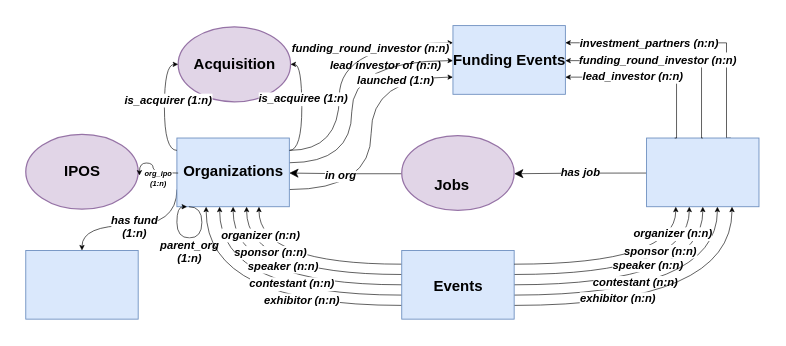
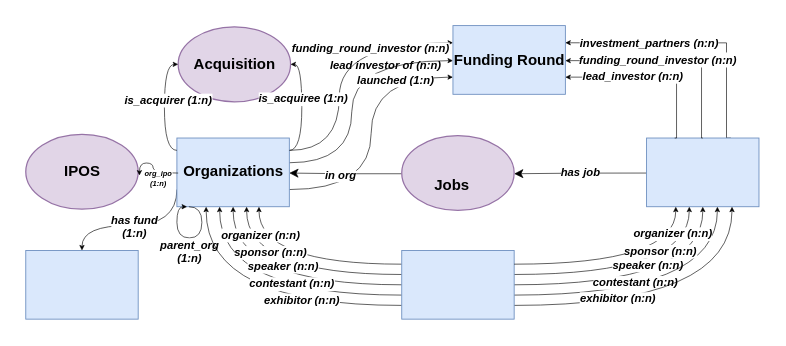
  <mxCell id="0" />
  <mxCell id="1" parent="0" />
  <mxCell id="2" style="edgeStyle=orthogonalEdgeStyle;rounded=0;orthogonalLoop=1;jettySize=auto;html=1;exitX=1;exitY=0.75;exitDx=0;exitDy=0;entryX=0;entryY=0.75;entryDx=0;entryDy=0;entryPerimeter=0;endSize=3;strokeWidth=0.5;curved=1;exitPerimeter=0;" parent="1" source="12" target="9" edge="1"><mxGeometry relative="1" as="geometry" /></mxCell>
  <mxCell id="3" value="&lt;font style=&quot;font-size: 9px;&quot;&gt;lead investor of (n:n)&lt;/font&gt;" style="edgeLabel;html=1;align=center;verticalAlign=middle;resizable=0;points=[];fontSize=6;fontStyle=3" parent="2" vertex="1" connectable="0"><mxGeometry x="-0.478" y="2" relative="1" as="geometry"><mxPoint x="18" y="-98" as="offset" /></mxGeometry></mxCell>
  <mxCell id="4" style="edgeStyle=orthogonalEdgeStyle;rounded=0;orthogonalLoop=1;jettySize=auto;html=1;exitX=1;exitY=0.36;exitDx=0;exitDy=0;entryX=0;entryY=0.51;entryDx=0;entryDy=0;entryPerimeter=0;endSize=3;strokeWidth=0.5;curved=1;exitPerimeter=0;" parent="1" source="12" target="9" edge="1"><mxGeometry relative="1" as="geometry"><Array as="points"><mxPoint x="281" y="130" /><mxPoint x="281" y="48" /></Array></mxGeometry></mxCell>
  <mxCell id="5" value="&lt;font style=&quot;font-size: 9px;&quot;&gt;launched (1:n)&lt;/font&gt;" style="edgeLabel;html=1;align=center;verticalAlign=middle;resizable=0;points=[];fontSize=6;fontStyle=3" parent="4" vertex="1" connectable="0"><mxGeometry x="-0.264" y="2" relative="1" as="geometry"><mxPoint x="36" y="-38" as="offset" /></mxGeometry></mxCell>
  <mxCell id="6" style="edgeStyle=orthogonalEdgeStyle;rounded=0;orthogonalLoop=1;jettySize=auto;html=1;exitX=1;exitY=0.18;exitDx=0;exitDy=0;entryX=0;entryY=0.25;entryDx=0;entryDy=0;entryPerimeter=0;strokeWidth=0.5;endSize=3;curved=1;exitPerimeter=0;" parent="1" source="12" target="9" edge="1"><mxGeometry relative="1" as="geometry"><Array as="points"><mxPoint x="271" y="120" /><mxPoint x="271" y="34" /></Array></mxGeometry></mxCell>
  <mxCell id="7" value="&lt;font style=&quot;font-size: 9px;&quot;&gt;funding_round_investor (n:n)&lt;/font&gt;" style="edgeLabel;html=1;align=center;verticalAlign=middle;resizable=0;points=[];fontSize=6;fontStyle=3" parent="6" vertex="1" connectable="0"><mxGeometry x="-0.515" y="2" relative="1" as="geometry"><mxPoint x="26" y="-68" as="offset" /></mxGeometry></mxCell>
  <mxCell id="8" style="edgeStyle=orthogonalEdgeStyle;curved=1;rounded=1;sketch=0;orthogonalLoop=1;jettySize=auto;html=1;exitX=1;exitY=0.25;exitDx=0;exitDy=0;entryX=1;entryY=0.25;entryDx=0;entryDy=0;" parent="1" source="9" target="9" edge="1"><mxGeometry relative="1" as="geometry"><mxPoint x="411.222" y="33.556" as="targetPoint" /></mxGeometry></mxCell>
  <mxCell id="9" value="&lt;h6 style=&quot;&quot;&gt;&lt;br&gt;&lt;/h6&gt;" style="rounded=0;whiteSpace=wrap;html=1;strokeWidth=0.7;verticalAlign=top;labelPosition=center;verticalLabelPosition=middle;align=center;spacing=0;spacingBottom=0;points=[[0,0,0,0,0],[0,0.25,0,0,0],[0,0.51,0,0,0],[0,0.75,0,0,0],[0,1,0,0,0],[0.24,1,0,0,0],[0.26,0,0,0,0],[0.5,0,0,0,0],[0.5,1,0,0,0],[0.76,0,0,0,0],[0.76,1,0,0,0],[1,0,0,0,0],[1,0.25,0,0,0],[1,0.51,0,0,0],[1,0.75,0,0,0],[1,1,0,0,0]];fillColor=#dae8fc;strokeColor=#6c8ebf;" parent="1" vertex="1"><mxGeometry x="362" y="20" width="90" height="55" as="geometry" /></mxCell>
  <mxCell id="10" style="edgeStyle=orthogonalEdgeStyle;rounded=0;orthogonalLoop=1;jettySize=auto;html=1;entryX=0.5;entryY=0;entryDx=0;entryDy=0;fontSize=9;strokeWidth=0.51;endSize=3;curved=1;exitX=0;exitY=0.75;exitDx=0;exitDy=0;exitPerimeter=0;" parent="1" source="12" target="15" edge="1"><mxGeometry relative="1" as="geometry"><mxPoint x="171" y="290" as="sourcePoint" /><Array as="points"><mxPoint x="141" y="180" /><mxPoint x="65" y="180" /></Array></mxGeometry></mxCell>
  <mxCell id="11" value="&lt;font style=&quot;font-size: 9px;&quot;&gt;has fund&lt;br style=&quot;&quot;&gt;(1:n)&lt;/font&gt;" style="edgeLabel;html=1;align=center;verticalAlign=middle;resizable=0;points=[];fontSize=6;fontStyle=3" parent="10" vertex="1" connectable="0"><mxGeometry x="-0.149" relative="1" as="geometry"><mxPoint x="-10" as="offset" /></mxGeometry></mxCell>
  <mxCell id="12" value="" style="rounded=0;whiteSpace=wrap;html=1;fontSize=10;strokeWidth=0.7;points=[[0,0,0,0,0],[0,0.18,0,0,0],[0,0.51,0,0,0],[0,0.75,0,0,0],[0.09,1,0,0,0],[0.26,0,0,0,0],[0.26,1,0,0,0],[0.38,1,0,0,0],[0.5,0,0,0,0],[0.5,1,0,0,0],[0.62,1,0,0,0],[0.73,1,0,0,0],[0.76,0,0,0,0],[1,0,0,0,0],[1,0.18,0,0,0],[1,0.36,0,0,0],[1,0.51,0,0,0],[1,0.75,0,0,0]];fillColor=#dae8fc;strokeColor=#6c8ebf;" parent="1" vertex="1"><mxGeometry x="141" y="110" width="90" height="55" as="geometry" /></mxCell>
  <mxCell id="13" style="edgeStyle=orthogonalEdgeStyle;rounded=0;orthogonalLoop=1;jettySize=auto;html=1;exitX=0.107;exitY=1;exitDx=0;exitDy=0;fontSize=9;endSize=3;strokeWidth=0.5;curved=1;exitPerimeter=0;entryX=0.09;entryY=1;entryDx=0;entryDy=0;entryPerimeter=0;" parent="1" source="12" target="12" edge="1"><mxGeometry relative="1" as="geometry"><mxPoint x="151" y="220" as="targetPoint" /><Array as="points"><mxPoint x="161" y="165" /><mxPoint x="161" y="190" /><mxPoint x="141" y="190" /><mxPoint x="141" y="165" /></Array></mxGeometry></mxCell>
  <mxCell id="14" value="&lt;font style=&quot;font-size: 9px;&quot;&gt;parent_org&lt;br style=&quot;&quot;&gt;(1:n)&lt;/font&gt;" style="edgeLabel;html=1;align=center;verticalAlign=middle;resizable=0;points=[];fontSize=6;fontStyle=3" parent="13" vertex="1" connectable="0"><mxGeometry x="-0.129" y="-1" relative="1" as="geometry"><mxPoint x="-7" y="11" as="offset" /></mxGeometry></mxCell>
  <mxCell id="15" value="" style="rounded=0;whiteSpace=wrap;html=1;strokeWidth=0.7;fillColor=#dae8fc;strokeColor=#6c8ebf;" parent="1" vertex="1"><mxGeometry x="20" y="200" width="90" height="55" as="geometry" /></mxCell>
  <mxCell id="16" style="edgeStyle=orthogonalEdgeStyle;rounded=0;orthogonalLoop=1;jettySize=auto;html=1;entryX=1;entryY=0.25;entryDx=0;entryDy=0;strokeWidth=0.5;endSize=3;exitX=0.75;exitY=0;exitDx=0;exitDy=0;" parent="1" source="18" target="9" edge="1"><mxGeometry relative="1" as="geometry"><Array as="points"><mxPoint x="581" y="110" /><mxPoint x="581" y="34" /></Array><mxPoint x="581" y="100" as="sourcePoint" /></mxGeometry></mxCell>
  <mxCell id="17" value="&lt;b&gt;&lt;i&gt;has job&lt;/i&gt;&lt;/b&gt;" style="edgeStyle=orthogonalEdgeStyle;rounded=0;orthogonalLoop=1;jettySize=auto;html=1;exitX=0;exitY=0.51;exitDx=0;exitDy=0;exitPerimeter=0;entryX=1;entryY=0.51;entryDx=0;entryDy=0;entryPerimeter=0;strokeWidth=0.5;fontSize=9;" edge="1" parent="1" source="18" target="61"><mxGeometry relative="1" as="geometry" /></mxCell>
  <mxCell id="18" value="" style="rounded=0;whiteSpace=wrap;html=1;strokeWidth=0.7;points=[[0,0,0,0,0],[0,0.25,0,0,0],[0,0.51,0,0,0],[0,0.75,0,0,0],[0.26,0,0,0,0],[0.26,1,0,0,0],[0.38,1,0,0,0],[0.5,0,0,0,0],[0.5,1,0,0,0],[0.63,1,0,0,0],[0.76,0,0,0,0],[0.76,1,0,0,0],[1,0,0,0,0],[1,0.25,0,0,0],[1,0.51,0,0,0],[1,0.75,0,0,0]];fillColor=#dae8fc;strokeColor=#6c8ebf;" parent="1" vertex="1"><mxGeometry x="517" y="110" width="90" height="55" as="geometry" /></mxCell>
  <mxCell id="19" style="edgeStyle=orthogonalEdgeStyle;rounded=0;orthogonalLoop=1;jettySize=auto;html=1;exitX=0;exitY=0.2;exitDx=0;exitDy=0;entryX=0.73;entryY=1;entryDx=0;entryDy=0;strokeWidth=0.5;endSize=3;curved=1;exitPerimeter=0;entryPerimeter=0;" parent="1" source="31" target="12" edge="1"><mxGeometry relative="1" as="geometry"><mxPoint x="321" y="180" as="targetPoint" /></mxGeometry></mxCell>
  <mxCell id="20" style="edgeStyle=orthogonalEdgeStyle;rounded=0;orthogonalLoop=1;jettySize=auto;html=1;exitX=0;exitY=0.35;exitDx=0;exitDy=0;entryX=0.62;entryY=1;entryDx=0;entryDy=0;entryPerimeter=0;fontSize=7;endSize=3;strokeWidth=0.5;curved=1;exitPerimeter=0;" parent="1" source="31" target="12" edge="1"><mxGeometry relative="1" as="geometry" /></mxCell>
  <mxCell id="21" style="edgeStyle=orthogonalEdgeStyle;rounded=0;orthogonalLoop=1;jettySize=auto;html=1;exitX=0;exitY=0.5;exitDx=0;exitDy=0;entryX=0.5;entryY=1;entryDx=0;entryDy=0;entryPerimeter=0;fontSize=7;endSize=3;strokeWidth=0.5;curved=1;exitPerimeter=0;" parent="1" source="31" target="12" edge="1"><mxGeometry relative="1" as="geometry" /></mxCell>
  <mxCell id="22" style="edgeStyle=orthogonalEdgeStyle;rounded=0;orthogonalLoop=1;jettySize=auto;html=1;exitX=0;exitY=0.65;exitDx=0;exitDy=0;entryX=0.38;entryY=1;entryDx=0;entryDy=0;entryPerimeter=0;fontSize=7;endSize=3;strokeWidth=0.5;curved=1;exitPerimeter=0;" parent="1" source="31" target="12" edge="1"><mxGeometry relative="1" as="geometry" /></mxCell>
  <mxCell id="23" style="edgeStyle=orthogonalEdgeStyle;rounded=0;orthogonalLoop=1;jettySize=auto;html=1;exitX=0;exitY=0.8;exitDx=0;exitDy=0;fontSize=7;endSize=3;strokeWidth=0.5;curved=1;exitPerimeter=0;entryX=0.26;entryY=1;entryDx=0;entryDy=0;entryPerimeter=0;" parent="1" source="31" target="12" edge="1"><mxGeometry relative="1" as="geometry"><mxPoint x="161" y="170" as="targetPoint" /></mxGeometry></mxCell>
  <mxCell id="24" style="edgeStyle=orthogonalEdgeStyle;rounded=0;orthogonalLoop=1;jettySize=auto;html=1;exitX=1;exitY=0.35;exitDx=0;exitDy=0;entryX=0.38;entryY=1;entryDx=0;entryDy=0;entryPerimeter=0;fontSize=7;endSize=3;strokeWidth=0.5;curved=1;exitPerimeter=0;" parent="1" source="31" target="18" edge="1"><mxGeometry relative="1" as="geometry" /></mxCell>
  <mxCell id="25" style="edgeStyle=orthogonalEdgeStyle;rounded=0;orthogonalLoop=1;jettySize=auto;html=1;exitX=1;exitY=0.5;exitDx=0;exitDy=0;fontSize=7;endSize=3;strokeWidth=0.5;curved=1;exitPerimeter=0;" parent="1" source="31" edge="1"><mxGeometry relative="1" as="geometry"><mxPoint x="562" y="165" as="targetPoint" /></mxGeometry></mxCell>
  <mxCell id="26" value="&lt;font style=&quot;font-size: 9px;&quot;&gt;speaker (n:n)&lt;/font&gt;" style="edgeLabel;html=1;align=center;verticalAlign=middle;resizable=0;points=[];fontSize=6;fontStyle=3" parent="25" vertex="1" connectable="0"><mxGeometry x="-0.12" relative="1" as="geometry"><mxPoint x="12" y="-16" as="offset" /></mxGeometry></mxCell>
  <mxCell id="27" style="edgeStyle=orthogonalEdgeStyle;rounded=0;orthogonalLoop=1;jettySize=auto;html=1;exitX=1;exitY=0.65;exitDx=0;exitDy=0;entryX=0.63;entryY=1;entryDx=0;entryDy=0;entryPerimeter=0;fontSize=7;endSize=3;strokeWidth=0.5;curved=1;exitPerimeter=0;" parent="1" source="31" target="18" edge="1"><mxGeometry relative="1" as="geometry" /></mxCell>
  <mxCell id="28" value="&lt;font style=&quot;font-size: 9px;&quot;&gt;contestant (n:n)&lt;/font&gt;" style="edgeLabel;html=1;align=center;verticalAlign=middle;resizable=0;points=[];fontSize=6;fontStyle=3" parent="27" vertex="1" connectable="0"><mxGeometry x="-0.263" y="1" relative="1" as="geometry"><mxPoint x="10" y="-9" as="offset" /></mxGeometry></mxCell>
  <mxCell id="29" style="edgeStyle=orthogonalEdgeStyle;rounded=0;orthogonalLoop=1;jettySize=auto;html=1;entryX=0.76;entryY=1;entryDx=0;entryDy=0;entryPerimeter=0;fontSize=7;endSize=3;strokeWidth=0.5;curved=1;exitX=1;exitY=0.8;exitDx=0;exitDy=0;exitPerimeter=0;" parent="1" source="31" target="18" edge="1"><mxGeometry relative="1" as="geometry"><mxPoint x="461" y="290" as="sourcePoint" /></mxGeometry></mxCell>
  <mxCell id="30" value="&lt;font style=&quot;font-size: 9px;&quot;&gt;exhibitor (n:n)&lt;/font&gt;" style="edgeLabel;html=1;align=center;verticalAlign=middle;resizable=0;points=[];fontSize=6;fontStyle=3" parent="29" vertex="1" connectable="0"><mxGeometry x="-0.611" relative="1" as="geometry"><mxPoint x="33" y="-6" as="offset" /></mxGeometry></mxCell>
  <mxCell id="31" value="" style="rounded=0;whiteSpace=wrap;html=1;strokeWidth=0.7;points=[[0,0.2,0,0,0],[0,0.35,0,0,0],[0,0.5,0,0,0],[0,0.65,0,0,0],[0,0.8,0,0,0],[0.26,0,0,0,0],[0.26,1,0,0,0],[0.5,0,0,0,0],[0.5,1,0,0,0],[0.76,0,0,0,0],[0.76,1,0,0,0],[1,0.2,0,0,0],[1,0.35,0,0,0],[1,0.5,0,0,0],[1,0.65,0,0,0],[1,0.8,0,0,0]];fillColor=#dae8fc;strokeColor=#6c8ebf;" parent="1" vertex="1"><mxGeometry x="321" y="200" width="90" height="55" as="geometry" /></mxCell>
- <mxCell id="32" value="&lt;span style=&quot;font-weight: 700;&quot;&gt;&lt;font style=&quot;font-size: 12px;&quot;&gt;Funding Events&lt;/font&gt;&lt;/span&gt;" style="text;html=1;resizable=0;autosize=1;align=center;verticalAlign=middle;points=[];fillColor=none;strokeColor=none;rounded=0;sketch=0;" parent="1" vertex="1"><mxGeometry x="352" y="32.5" width="110" height="30" as="geometry" /></mxCell>
+ <mxCell id="32" value="&lt;span style=&quot;font-weight: 700;&quot;&gt;&lt;font style=&quot;font-size: 12px;&quot;&gt;Funding Round&lt;/font&gt;&lt;/span&gt;" style="text;html=1;resizable=0;autosize=1;align=center;verticalAlign=middle;points=[];fillColor=none;strokeColor=none;rounded=0;sketch=0;" parent="1" vertex="1"><mxGeometry x="352" y="32.5" width="110" height="30" as="geometry" /></mxCell>
  <mxCell id="33" value="&lt;font style=&quot;font-size: 9px;&quot;&gt;&lt;b style=&quot;&quot;&gt;&lt;i style=&quot;&quot;&gt;investment_partners (n:n)&lt;/i&gt;&lt;/b&gt;&lt;/font&gt;" style="edgeLabel;html=1;align=center;verticalAlign=middle;resizable=0;points=[];fontSize=10;" parent="1" vertex="1" connectable="0"><mxGeometry x="522" y="34.004" as="geometry"><mxPoint x="-4" y="-1" as="offset" /></mxGeometry></mxCell>
  <mxCell id="34" style="edgeStyle=orthogonalEdgeStyle;rounded=0;orthogonalLoop=1;jettySize=auto;html=1;entryX=1;entryY=0.51;entryDx=0;entryDy=0;strokeWidth=0.5;endSize=3;entryPerimeter=0;exitX=0.5;exitY=0;exitDx=0;exitDy=0;" parent="1" source="18" target="9" edge="1"><mxGeometry relative="1" as="geometry"><Array as="points"><mxPoint x="561" y="110" /><mxPoint x="561" y="48" /></Array><mxPoint x="561" y="80" as="sourcePoint" /><mxPoint x="411" y="48.87" as="targetPoint" /></mxGeometry></mxCell>
  <mxCell id="35" value="&lt;font style=&quot;font-size: 9px;&quot;&gt;&lt;b style=&quot;&quot;&gt;&lt;i style=&quot;&quot;&gt;funding_round_investor (n:n)&lt;/i&gt;&lt;/b&gt;&lt;/font&gt;" style="edgeLabel;html=1;align=center;verticalAlign=middle;resizable=0;points=[];fontSize=10;" parent="34" vertex="1" connectable="0"><mxGeometry x="-0.389" y="-1" relative="1" as="geometry"><mxPoint x="-37" y="-12" as="offset" /></mxGeometry></mxCell>
  <mxCell id="36" style="edgeStyle=orthogonalEdgeStyle;rounded=0;orthogonalLoop=1;jettySize=auto;html=1;entryX=1;entryY=0.75;entryDx=0;entryDy=0;strokeWidth=0.5;endSize=3;entryPerimeter=0;exitX=0.25;exitY=0;exitDx=0;exitDy=0;" parent="1" source="18" target="9" edge="1"><mxGeometry relative="1" as="geometry"><Array as="points"><mxPoint x="541" y="110" /><mxPoint x="541" y="61" /></Array><mxPoint x="541" y="100" as="sourcePoint" /><mxPoint x="411" y="63" as="targetPoint" /></mxGeometry></mxCell>
  <mxCell id="37" value="&lt;font style=&quot;font-size: 9px;&quot;&gt;&lt;b style=&quot;&quot;&gt;&lt;i style=&quot;&quot;&gt;lead_investor (n:n)&lt;/i&gt;&lt;/b&gt;&lt;/font&gt;" style="edgeLabel;html=1;align=center;verticalAlign=middle;resizable=0;points=[];fontSize=10;" parent="36" vertex="1" connectable="0"><mxGeometry x="-0.389" y="-1" relative="1" as="geometry"><mxPoint x="-37" y="-9" as="offset" /></mxGeometry></mxCell>
  <mxCell id="38" style="edgeStyle=orthogonalEdgeStyle;rounded=0;orthogonalLoop=1;jettySize=auto;html=1;exitX=1;exitY=0.2;exitDx=0;exitDy=0;entryX=0.26;entryY=1;entryDx=0;entryDy=0;entryPerimeter=0;fontSize=7;endSize=3;strokeWidth=0.5;curved=1;exitPerimeter=0;" parent="1" source="31" target="18" edge="1"><mxGeometry relative="1" as="geometry"><mxPoint x="411" y="269" as="sourcePoint" /><mxPoint x="551.2" y="150" as="targetPoint" /></mxGeometry></mxCell>
  <mxCell id="39" value="&lt;font style=&quot;font-size: 9px;&quot;&gt;sponsor (n:n)&lt;/font&gt;" style="edgeLabel;html=1;align=center;verticalAlign=middle;resizable=0;points=[];fontSize=6;fontStyle=3" parent="38" vertex="1" connectable="0"><mxGeometry x="0.108" relative="1" as="geometry"><mxPoint x="19" y="-11" as="offset" /></mxGeometry></mxCell>
  <mxCell id="40" value="&lt;font style=&quot;font-size: 9px;&quot;&gt;organizer (n:n)&lt;/font&gt;" style="edgeLabel;html=1;align=center;verticalAlign=middle;resizable=0;points=[];fontSize=6;fontStyle=3" parent="1" vertex="1" connectable="0"><mxGeometry x="537.001" y="186.996" as="geometry" /></mxCell>
  <mxCell id="41" value="&lt;font style=&quot;font-size: 9px;&quot;&gt;speaker (n:n)&lt;/font&gt;" style="edgeLabel;html=1;align=center;verticalAlign=middle;resizable=0;points=[];fontSize=6;fontStyle=3" parent="1" vertex="1" connectable="0"><mxGeometry x="225.889" y="212.5" as="geometry" /></mxCell>
  <mxCell id="42" value="&lt;font style=&quot;font-size: 9px;&quot;&gt;contestant (n:n)&lt;/font&gt;" style="edgeLabel;html=1;align=center;verticalAlign=middle;resizable=0;points=[];fontSize=6;fontStyle=3" parent="1" vertex="1" connectable="0"><mxGeometry x="232.111" y="226.765" as="geometry" /></mxCell>
  <mxCell id="43" value="&lt;font style=&quot;font-size: 9px;&quot;&gt;exhibitor (n:n)&lt;/font&gt;" style="edgeLabel;html=1;align=center;verticalAlign=middle;resizable=0;points=[];fontSize=6;fontStyle=3" parent="1" vertex="1" connectable="0"><mxGeometry x="240.444" y="239" as="geometry" /></mxCell>
  <mxCell id="44" value="&lt;font style=&quot;font-size: 9px;&quot;&gt;sponsor (n:n)&lt;/font&gt;" style="edgeLabel;html=1;align=center;verticalAlign=middle;resizable=0;points=[];fontSize=6;fontStyle=3" parent="1" vertex="1" connectable="0"><mxGeometry x="215.222" y="201" as="geometry" /></mxCell>
  <mxCell id="45" value="&lt;font style=&quot;font-size: 9px;&quot;&gt;organizer (n:n)&lt;/font&gt;" style="edgeLabel;html=1;align=center;verticalAlign=middle;resizable=0;points=[];fontSize=6;fontStyle=3" parent="1" vertex="1" connectable="0"><mxGeometry x="207.001" y="187.996" as="geometry" /></mxCell>
  <mxCell id="46" value="&lt;font style=&quot;font-size: 12px;&quot;&gt;Organizations&lt;/font&gt;" style="text;html=1;resizable=0;autosize=1;align=center;verticalAlign=middle;points=[];fillColor=none;strokeColor=none;rounded=0;sketch=0;fontSize=7;fontStyle=1" parent="1" vertex="1"><mxGeometry x="136" y="122" width="100" height="30" as="geometry" /></mxCell>
- <mxCell id="47" value="&lt;font style=&quot;font-size: 12px;&quot;&gt;Events&lt;/font&gt;" style="text;html=1;resizable=0;autosize=1;align=center;verticalAlign=middle;points=[];fillColor=none;strokeColor=none;rounded=0;sketch=0;fontSize=7;fontStyle=1" parent="1" vertex="1"><mxGeometry x="336" y="214" width="60" height="30" as="geometry" /></mxCell>
  <mxCell id="48" value="&lt;div style=&quot;text-align: left;&quot;&gt;&lt;span style=&quot;font-size: 6.2px;&quot;&gt;&lt;br&gt;&lt;/span&gt;&lt;/div&gt;" style="text;html=1;align=center;verticalAlign=middle;resizable=0;points=[];autosize=1;strokeColor=none;fillColor=none;" parent="1" vertex="1"><mxGeometry x="43" y="124" width="20" height="30" as="geometry" /></mxCell>
  <mxCell id="49" value="" style="ellipse;whiteSpace=wrap;html=1;rounded=0;sketch=0;fontSize=6.2;fillColor=#e1d5e7;strokeColor=#9673a6;" vertex="1" parent="1"><mxGeometry x="142" y="21" width="90" height="60" as="geometry" /></mxCell>
  <mxCell id="50" value="&lt;font style=&quot;font-size: 12px;&quot;&gt;Acquisition&lt;/font&gt;" style="text;html=1;resizable=0;autosize=1;align=center;verticalAlign=middle;points=[];fillColor=none;strokeColor=none;rounded=0;sketch=0;fontSize=7;fontStyle=1" vertex="1" parent="1"><mxGeometry x="142" y="36" width="90" height="30" as="geometry" /></mxCell>
  <mxCell id="51" value="" style="ellipse;whiteSpace=wrap;html=1;rounded=0;sketch=0;fontSize=6.2;points=[[0,0.51,0,0,0],[0.14,0.15,0,0,0],[0.14,0.85,0,0,0],[0.5,0,0,0,0],[0.5,1,0,0,0],[0.86,0.15,0,0,0],[0.86,0.85,0,0,0],[1,0.55,0,0,0]];fillColor=#e1d5e7;strokeColor=#9673a6;" vertex="1" parent="1"><mxGeometry x="20" y="107" width="90" height="60" as="geometry" /></mxCell>
  <mxCell id="52" value="&lt;font style=&quot;font-size: 12px;&quot;&gt;IPOS&lt;/font&gt;" style="text;html=1;resizable=0;autosize=1;align=center;verticalAlign=middle;points=[];fillColor=none;strokeColor=none;rounded=0;sketch=0;fontSize=7;fontStyle=1" vertex="1" parent="1"><mxGeometry x="40" y="122" width="50" height="30" as="geometry" /></mxCell>
  <mxCell id="53" style="edgeStyle=orthogonalEdgeStyle;rounded=0;orthogonalLoop=1;jettySize=auto;html=1;exitX=0;exitY=0.18;exitDx=0;exitDy=0;fontSize=9;endSize=3;strokeWidth=0.5;curved=1;entryX=0;entryY=0.5;entryDx=0;entryDy=0;exitPerimeter=0;" edge="1" parent="1"><mxGeometry relative="1" as="geometry"><mxPoint x="141" y="119.9" as="sourcePoint" /><mxPoint x="142" y="51" as="targetPoint" /><Array as="points"><mxPoint x="131" y="120" /><mxPoint x="131" y="51" /></Array></mxGeometry></mxCell>
  <mxCell id="54" value="&lt;font style=&quot;font-size: 9px;&quot;&gt;is_acquirer (1:n)&lt;/font&gt;" style="edgeLabel;html=1;align=center;verticalAlign=middle;resizable=0;points=[];fontSize=6;fontStyle=3" vertex="1" connectable="0" parent="53"><mxGeometry x="0.094" y="3" relative="1" as="geometry"><mxPoint x="5" y="-1" as="offset" /></mxGeometry></mxCell>
  <mxCell id="55" style="edgeStyle=orthogonalEdgeStyle;rounded=0;orthogonalLoop=1;jettySize=auto;html=1;exitX=1;exitY=0.18;exitDx=0;exitDy=0;entryX=1;entryY=0.5;entryDx=0;entryDy=0;fontSize=9;endSize=3;strokeWidth=0.5;curved=1;exitPerimeter=0;" edge="1" parent="1"><mxGeometry relative="1" as="geometry"><Array as="points"><mxPoint x="241" y="120" /><mxPoint x="241" y="51" /></Array><mxPoint x="232" y="51" as="targetPoint" /><mxPoint x="231" y="119.9" as="sourcePoint" /></mxGeometry></mxCell>
  <mxCell id="56" value="&lt;font style=&quot;font-size: 9px;&quot;&gt;is_acquiree (1:n)&lt;/font&gt;" style="edgeLabel;html=1;align=center;verticalAlign=middle;resizable=0;points=[];fontSize=6;fontStyle=3" vertex="1" connectable="0" parent="55"><mxGeometry x="-0.078" y="2" relative="1" as="geometry"><mxPoint x="2" y="-10" as="offset" /></mxGeometry></mxCell>
  <mxCell id="57" style="edgeStyle=orthogonalEdgeStyle;rounded=0;orthogonalLoop=1;jettySize=auto;html=1;fontSize=9;strokeWidth=0.5;endSize=3;curved=1;exitX=0;exitY=0.51;exitDx=0;exitDy=0;exitPerimeter=0;entryX=1;entryY=0.55;entryDx=0;entryDy=0;entryPerimeter=0;" edge="1" parent="1"><mxGeometry relative="1" as="geometry"><mxPoint x="142" y="138.05" as="sourcePoint" /><mxPoint x="111" y="140" as="targetPoint" /><Array as="points"><mxPoint x="122" y="138" /><mxPoint x="122" y="130" /></Array></mxGeometry></mxCell>
  <mxCell id="58" value="&lt;font style=&quot;font-size: 6px;&quot;&gt;org_ipo&lt;br style=&quot;&quot;&gt;(1:n)&lt;/font&gt;" style="edgeLabel;html=1;align=center;verticalAlign=middle;resizable=0;points=[];fontSize=6;fontStyle=3" vertex="1" connectable="0" parent="57"><mxGeometry x="0.162" y="-1" relative="1" as="geometry"><mxPoint x="4" y="13" as="offset" /></mxGeometry></mxCell>
  <mxCell id="59" style="edgeStyle=orthogonalEdgeStyle;rounded=0;orthogonalLoop=1;jettySize=auto;html=1;exitX=0;exitY=0.51;exitDx=0;exitDy=0;exitPerimeter=0;entryX=1;entryY=0.51;entryDx=0;entryDy=0;entryPerimeter=0;strokeWidth=0.5;" edge="1" parent="1" source="61" target="12"><mxGeometry relative="1" as="geometry" /></mxCell>
  <mxCell id="60" value="&lt;font style=&quot;font-size: 9px;&quot;&gt;&lt;i style=&quot;&quot;&gt;&lt;b&gt;in org&lt;/b&gt;&lt;/i&gt;&lt;/font&gt;" style="edgeLabel;html=1;align=center;verticalAlign=middle;resizable=0;points=[];" vertex="1" connectable="0" parent="59"><mxGeometry x="0.104" y="1" relative="1" as="geometry"><mxPoint y="-1" as="offset" /></mxGeometry></mxCell>
  <mxCell id="61" value="" style="ellipse;whiteSpace=wrap;html=1;rounded=0;sketch=0;fontSize=6.2;points=[[0,0.51,0,0,0],[0.14,0.15,0,0,0],[0.14,0.85,0,0,0],[0.5,0,0,0,0],[0.5,1,0,0,0],[0.86,0.15,0,0,0],[0.86,0.85,0,0,0],[1,0.51,0,0,0]];fillColor=#e1d5e7;strokeColor=#9673a6;" vertex="1" parent="1"><mxGeometry x="321" y="108" width="90" height="60" as="geometry" /></mxCell>
  <mxCell id="62" value="&lt;font style=&quot;font-size: 12px;&quot;&gt;Jobs&lt;/font&gt;" style="text;html=1;resizable=0;autosize=1;align=center;verticalAlign=middle;points=[];fillColor=none;strokeColor=none;rounded=0;sketch=0;fontSize=7;fontStyle=1" vertex="1" parent="1"><mxGeometry x="336" y="132.5" width="50" height="30" as="geometry" /></mxCell>
